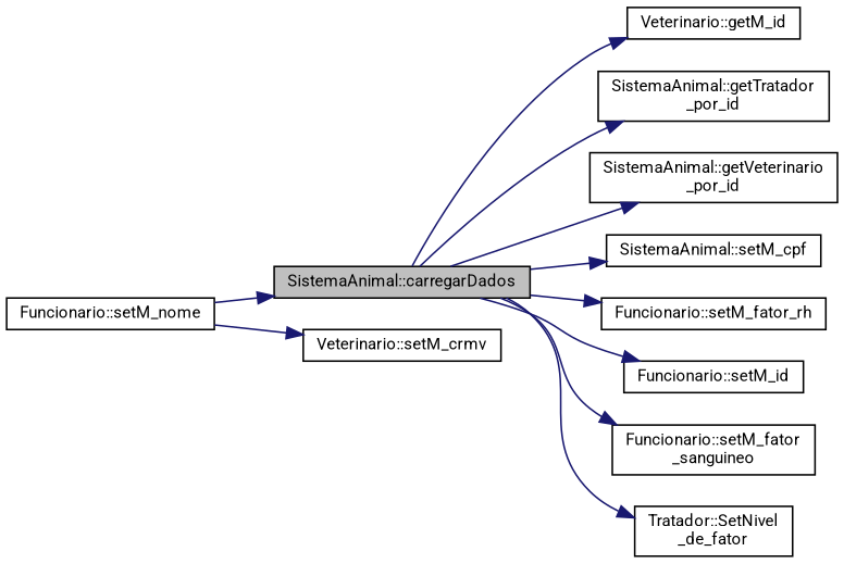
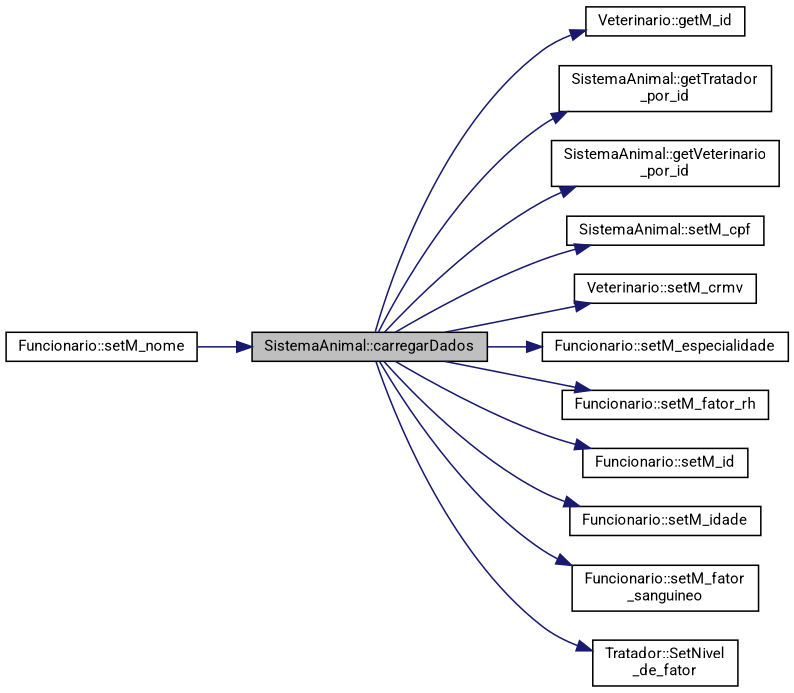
  digraph {
    fontname=Roboto
    rankdir=LR
    node [color=black fillcolor=white fontname=Roboto fontsize=10 shape=record style=filled]
    edge [color=midnightblue fontname=Roboto fontsize=10 labelfontname=Helvetica labelfontsize=10 style=solid]
    n1 [fillcolor=grey75 fontcolor=black height=0.2 label="SistemaAnimal::carregarDados" width=0.4]
    n2 [height=0.2 label="Veterinario::getM_id" width=0.4]
    n3 [height=0.2 label="SistemaAnimal::getTratador\l_por_id" width=0.4]
    n4 [height=0.2 label="SistemaAnimal::getVeterinario\l_por_id" width=0.4]
    n5 [height=0.2 label="SistemaAnimal::setM_cpf" width=0.4]
    n6 [height=0.2 label="Veterinario::setM_crmv" width=0.4]
+   n7 [height=0.2 label="Funcionario::setM_especialidade" width=0.4]
    n8 [height=0.2 label="Funcionario::setM_fator_rh" width=0.4]
    n9 [height=0.2 label="Funcionario::setM_id" width=0.4]
+   n10 [height=0.2 label="Funcionario::setM_idade" width=0.4]
    n11 [height=0.2 label="Funcionario::setM_fator\l_sanguineo" width=0.4]
    n12 [height=0.2 label="Tratador::SetNivel\l_de_fator" width=0.4]
    n13 [height=0.2 label="Funcionario::setM_nome" width=0.4]
    n1 -> n2
    n1 -> n3
    n1 -> n4
    n1 -> n5
-   n13 -> n6
+   n1 -> n6
+   n1 -> n7
    n1 -> n8
    n1 -> n9
+   n1 -> n10
    n1 -> n11
    n1 -> n12
    n13 -> n1
  }
